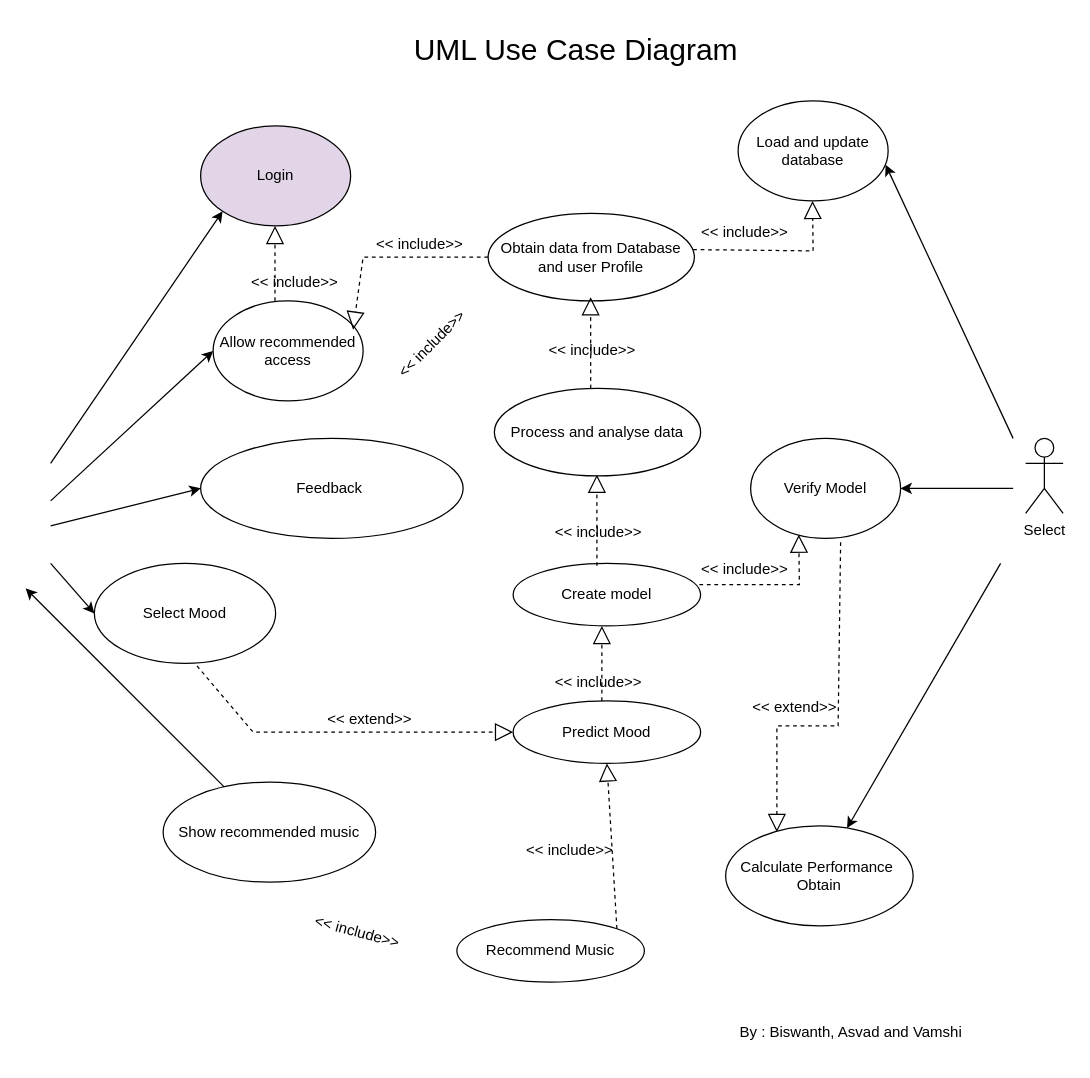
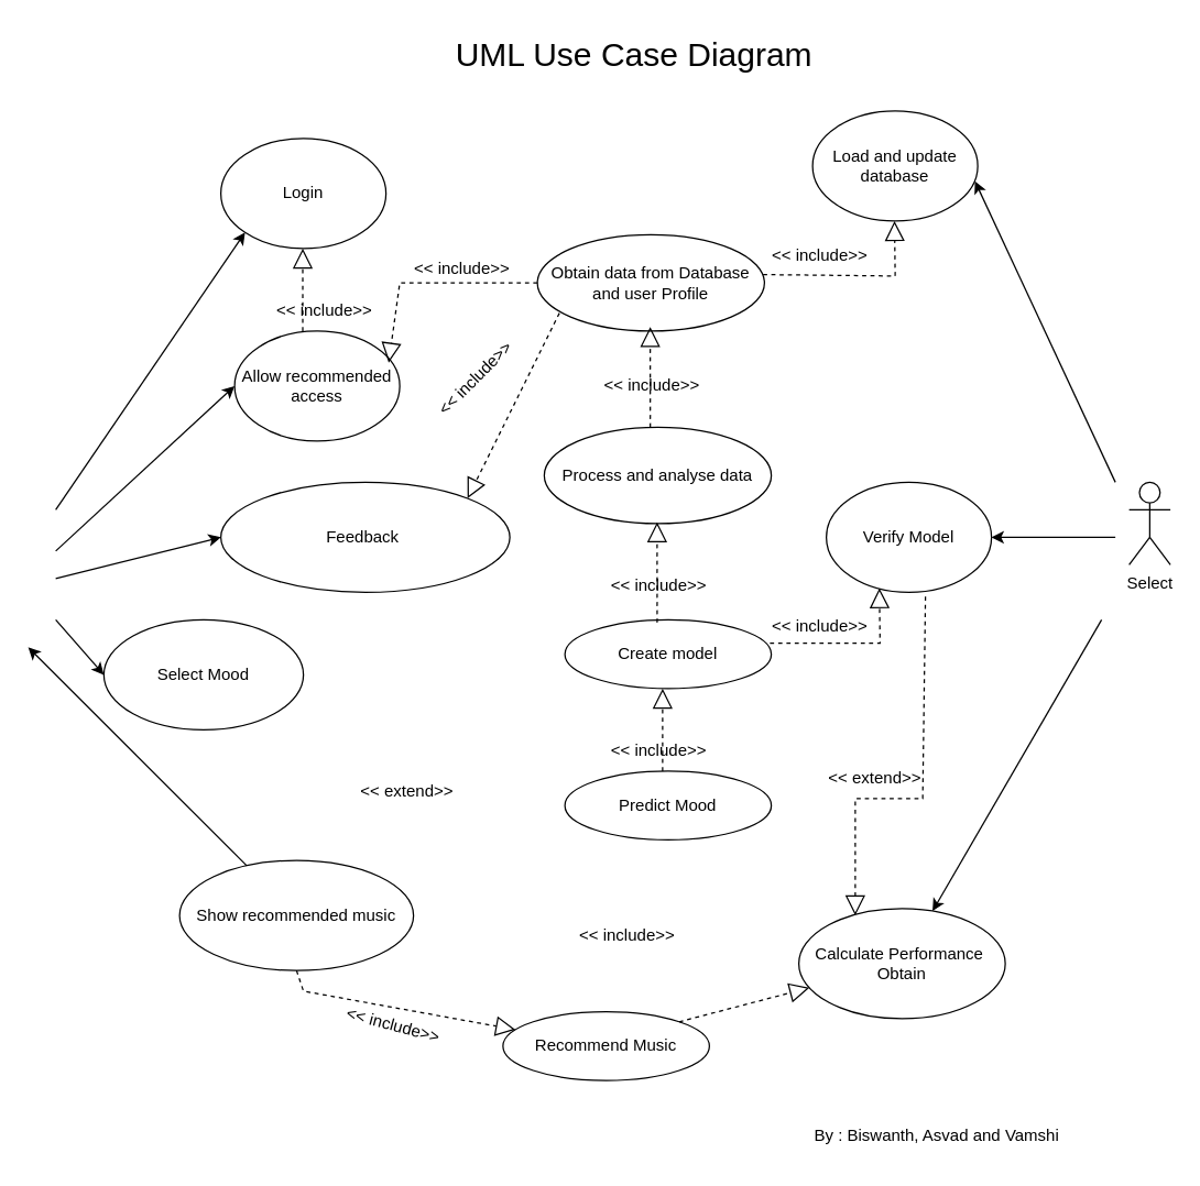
  <mxCell id="0" />
  <mxCell id="1" parent="0" />
  <mxCell id="2" value="Select" style="shape=umlActor;verticalLabelPosition=bottom;verticalAlign=top;html=1;outlineConnect=0;" parent="1" vertex="1"><mxGeometry x="820" y="350" width="30" height="60" as="geometry" /></mxCell>
- <mxCell id="3" value="Login" style="ellipse;whiteSpace=wrap;html=1;fillColor=#e1d5e7;" parent="1" vertex="1"><mxGeometry x="160" y="100" width="120" height="80" as="geometry" /></mxCell>
+ <mxCell id="3" value="Login" style="ellipse;whiteSpace=wrap;html=1;" parent="1" vertex="1"><mxGeometry x="160" y="100" width="120" height="80" as="geometry" /></mxCell>
  <mxCell id="4" value="Allow recommended access" style="ellipse;whiteSpace=wrap;html=1;" parent="1" vertex="1"><mxGeometry x="170" y="240" width="120" height="80" as="geometry" /></mxCell>
  <mxCell id="5" value="Show recommended music" style="ellipse;whiteSpace=wrap;html=1;" parent="1" vertex="1"><mxGeometry x="130" y="625" width="170" height="80" as="geometry" /></mxCell>
  <mxCell id="6" value="Feedback&amp;nbsp;" style="ellipse;whiteSpace=wrap;html=1;" parent="1" vertex="1"><mxGeometry x="160" y="350" width="210" height="80" as="geometry" /></mxCell>
  <mxCell id="7" value="Load and update database" style="ellipse;whiteSpace=wrap;html=1;" parent="1" vertex="1"><mxGeometry x="590" y="80" width="120" height="80" as="geometry" /></mxCell>
  <mxCell id="8" value="Verify Model" style="ellipse;whiteSpace=wrap;html=1;" parent="1" vertex="1"><mxGeometry x="600" y="350" width="120" height="80" as="geometry" /></mxCell>
  <mxCell id="9" value="Calculate Performance&amp;nbsp; Obtain" style="ellipse;whiteSpace=wrap;html=1;" parent="1" vertex="1"><mxGeometry x="580" y="660" width="150" height="80" as="geometry" /></mxCell>
  <mxCell id="10" value="&lt;font style=&quot;font-size: 24px;&quot;&gt;UML Use Case Diagram&lt;/font&gt;" style="text;html=1;align=center;verticalAlign=middle;resizable=0;points=[];autosize=1;strokeColor=none;fillColor=none;" parent="1" vertex="1"><mxGeometry x="320" y="20" width="280" height="40" as="geometry" /></mxCell>
  <mxCell id="11" value="By : Biswanth, Asvad and Vamshi" style="text;html=1;align=center;verticalAlign=middle;resizable=0;points=[];autosize=1;strokeColor=none;fillColor=none;" parent="1" vertex="1"><mxGeometry x="580" y="810" width="200" height="30" as="geometry" /></mxCell>
  <mxCell id="12" value="" style="endArrow=classic;html=1;rounded=0;entryX=0;entryY=1;entryDx=0;entryDy=0;" parent="1" target="3" edge="1"><mxGeometry width="50" height="50" relative="1" as="geometry"><mxPoint x="40" y="370" as="sourcePoint" /><mxPoint x="190" y="274" as="targetPoint" /></mxGeometry></mxCell>
  <mxCell id="13" value="" style="endArrow=classic;html=1;rounded=0;entryX=0;entryY=0.5;entryDx=0;entryDy=0;" parent="1" target="4" edge="1"><mxGeometry width="50" height="50" relative="1" as="geometry"><mxPoint x="40" y="400" as="sourcePoint" /><mxPoint x="168" y="280" as="targetPoint" /></mxGeometry></mxCell>
  <mxCell id="14" value="" style="endArrow=classic;html=1;rounded=0;" parent="1" edge="1" source="5"><mxGeometry width="50" height="50" relative="1" as="geometry"><mxPoint x="40" y="450" as="sourcePoint" /><mxPoint x="20" y="470" as="targetPoint" /></mxGeometry></mxCell>
  <mxCell id="15" value="" style="endArrow=classic;html=1;rounded=0;" parent="1" target="9" edge="1"><mxGeometry width="50" height="50" relative="1" as="geometry"><mxPoint x="800" y="450" as="sourcePoint" /><mxPoint x="630" y="490" as="targetPoint" /></mxGeometry></mxCell>
  <mxCell id="16" value="" style="endArrow=classic;html=1;rounded=0;entryX=1;entryY=0.5;entryDx=0;entryDy=0;" parent="1" target="8" edge="1"><mxGeometry width="50" height="50" relative="1" as="geometry"><mxPoint x="810" y="390" as="sourcePoint" /><mxPoint x="640" y="470" as="targetPoint" /></mxGeometry></mxCell>
  <mxCell id="17" value="" style="endArrow=classic;html=1;rounded=0;entryX=0.983;entryY=0.638;entryDx=0;entryDy=0;entryPerimeter=0;" parent="1" target="7" edge="1"><mxGeometry width="50" height="50" relative="1" as="geometry"><mxPoint x="810" y="350" as="sourcePoint" /><mxPoint x="680" y="198" as="targetPoint" /></mxGeometry></mxCell>
  <mxCell id="18" value="Select Mood" style="ellipse;whiteSpace=wrap;html=1;" vertex="1" parent="1"><mxGeometry x="75" y="450" width="145" height="80" as="geometry" /></mxCell>
  <mxCell id="19" value="" style="endArrow=classic;html=1;rounded=0;entryX=0;entryY=0.5;entryDx=0;entryDy=0;" edge="1" parent="1" target="18"><mxGeometry width="50" height="50" relative="1" as="geometry"><mxPoint x="40" y="450" as="sourcePoint" /><mxPoint x="160" y="350" as="targetPoint" /></mxGeometry></mxCell>
  <mxCell id="20" value="Recommend Music" style="ellipse;whiteSpace=wrap;html=1;" vertex="1" parent="1"><mxGeometry x="365" y="735" width="150" height="50" as="geometry" /></mxCell>
  <mxCell id="21" value="Predict Mood" style="ellipse;whiteSpace=wrap;html=1;" vertex="1" parent="1"><mxGeometry x="410" y="560" width="150" height="50" as="geometry" /></mxCell>
  <mxCell id="22" value="Create model" style="ellipse;whiteSpace=wrap;html=1;" vertex="1" parent="1"><mxGeometry x="410" y="450" width="150" height="50" as="geometry" /></mxCell>
  <mxCell id="23" value="Process and analyse data" style="ellipse;whiteSpace=wrap;html=1;" vertex="1" parent="1"><mxGeometry x="395" y="310" width="165" height="70" as="geometry" /></mxCell>
  <mxCell id="24" value="Obtain data from Database and user Profile" style="ellipse;whiteSpace=wrap;html=1;" vertex="1" parent="1"><mxGeometry x="390" y="170" width="165" height="70" as="geometry" /></mxCell>
  <mxCell id="25" value="" style="endArrow=classic;html=1;rounded=0;entryX=0;entryY=0.5;entryDx=0;entryDy=0;" edge="1" parent="1" target="6"><mxGeometry width="50" height="50" relative="1" as="geometry"><mxPoint x="40" y="420" as="sourcePoint" /><mxPoint x="120" y="660" as="targetPoint" /></mxGeometry></mxCell>
- <mxCell id="27" value="" style="endArrow=block;dashed=1;endFill=0;endSize=12;html=1;rounded=0;exitX=1;exitY=0;exitDx=0;exitDy=0;entryX=0.5;entryY=1;entryDx=0;entryDy=0;" edge="1" parent="1" source="20" target="21"><mxGeometry width="160" relative="1" as="geometry"><mxPoint x="350" y="610" as="sourcePoint" /><mxPoint x="516" y="685" as="targetPoint" /></mxGeometry></mxCell>
- <mxCell id="28" value="" style="endArrow=block;dashed=1;endFill=0;endSize=12;html=1;rounded=0;exitX=0.566;exitY=1.025;exitDx=0;exitDy=0;exitPerimeter=0;entryX=0;entryY=0.5;entryDx=0;entryDy=0;" edge="1" parent="1" source="18" target="21"><mxGeometry width="160" relative="1" as="geometry"><mxPoint x="249" y="500" as="sourcePoint" /><mxPoint x="415" y="575" as="targetPoint" /><Array as="points"><mxPoint x="202" y="585" /></Array></mxGeometry></mxCell>
+ <mxCell id="26" value="" style="endArrow=block;dashed=1;endFill=0;endSize=12;html=1;rounded=0;exitX=0.5;exitY=1;exitDx=0;exitDy=0;" edge="1" parent="1" source="5" target="20"><mxGeometry width="160" relative="1" as="geometry"><mxPoint x="220" y="680" as="sourcePoint" /><mxPoint x="340" y="710" as="targetPoint" /><Array as="points"><mxPoint x="220" y="720" /></Array></mxGeometry></mxCell>
+ <mxCell id="27" value="" style="endArrow=block;dashed=1;endFill=0;endSize=12;html=1;rounded=0;exitX=1;exitY=0;exitDx=0;exitDy=0;" edge="1" parent="1" source="20" target="9"><mxGeometry width="160" relative="1" as="geometry"><mxPoint x="350" y="610" as="sourcePoint" /><mxPoint x="516" y="685" as="targetPoint" /></mxGeometry></mxCell>
  <mxCell id="29" value="" style="endArrow=block;dashed=1;endFill=0;endSize=12;html=1;rounded=0;entryX=0.5;entryY=1;entryDx=0;entryDy=0;" edge="1" parent="1"><mxGeometry width="160" relative="1" as="geometry"><mxPoint x="481" y="560" as="sourcePoint" /><mxPoint x="481" y="500" as="targetPoint" /></mxGeometry></mxCell>
  <mxCell id="30" value="" style="endArrow=block;dashed=1;endFill=0;endSize=12;html=1;rounded=0;entryX=0.5;entryY=1;entryDx=0;entryDy=0;exitX=0.447;exitY=0.06;exitDx=0;exitDy=0;exitPerimeter=0;" edge="1" parent="1"><mxGeometry width="160" relative="1" as="geometry"><mxPoint x="477.05" y="452" as="sourcePoint" /><mxPoint x="477" y="379" as="targetPoint" /></mxGeometry></mxCell>
  <mxCell id="31" value="" style="endArrow=block;dashed=1;endFill=0;endSize=12;html=1;rounded=0;entryX=0.5;entryY=1;entryDx=0;entryDy=0;exitX=0.447;exitY=0.06;exitDx=0;exitDy=0;exitPerimeter=0;" edge="1" parent="1"><mxGeometry width="160" relative="1" as="geometry"><mxPoint x="472.05" y="310" as="sourcePoint" /><mxPoint x="472" y="237" as="targetPoint" /></mxGeometry></mxCell>
  <mxCell id="32" value="" style="endArrow=block;dashed=1;endFill=0;endSize=12;html=1;rounded=0;entryX=0.933;entryY=0.288;entryDx=0;entryDy=0;exitX=0;exitY=0.5;exitDx=0;exitDy=0;entryPerimeter=0;" edge="1" parent="1" source="24" target="4"><mxGeometry width="160" relative="1" as="geometry"><mxPoint x="290" y="160" as="sourcePoint" /><mxPoint x="330" y="310" as="targetPoint" /><Array as="points"><mxPoint x="290" y="205" /></Array></mxGeometry></mxCell>
  <mxCell id="33" value="" style="endArrow=block;dashed=1;endFill=0;endSize=12;html=1;rounded=0;entryX=0.5;entryY=1;entryDx=0;entryDy=0;exitX=0.994;exitY=0.414;exitDx=0;exitDy=0;exitPerimeter=0;" edge="1" parent="1" source="24"><mxGeometry width="160" relative="1" as="geometry"><mxPoint x="560" y="200" as="sourcePoint" /><mxPoint x="649.5" y="160" as="targetPoint" /><Array as="points"><mxPoint x="650" y="200" /></Array></mxGeometry></mxCell>
  <mxCell id="34" value="" style="endArrow=block;dashed=1;endFill=0;endSize=12;html=1;rounded=0;entryX=0.5;entryY=1;entryDx=0;entryDy=0;" edge="1" parent="1"><mxGeometry width="160" relative="1" as="geometry"><mxPoint x="559" y="467" as="sourcePoint" /><mxPoint x="638.5" y="427" as="targetPoint" /><Array as="points"><mxPoint x="639" y="467" /></Array></mxGeometry></mxCell>
  <mxCell id="35" value="" style="endArrow=block;dashed=1;endFill=0;endSize=12;html=1;rounded=0;exitX=0.6;exitY=1.038;exitDx=0;exitDy=0;exitPerimeter=0;" edge="1" parent="1" source="8"><mxGeometry width="160" relative="1" as="geometry"><mxPoint x="650" y="490" as="sourcePoint" /><mxPoint x="621" y="665" as="targetPoint" /><Array as="points"><mxPoint x="670" y="580" /><mxPoint x="621" y="580" /></Array></mxGeometry></mxCell>
+ <mxCell id="36" value="" style="endArrow=block;dashed=1;endFill=0;endSize=12;html=1;rounded=0;entryX=1;entryY=0;entryDx=0;entryDy=0;exitX=0.097;exitY=0.814;exitDx=0;exitDy=0;exitPerimeter=0;" edge="1" parent="1" source="24" target="6"><mxGeometry width="160" relative="1" as="geometry"><mxPoint x="395" y="270" as="sourcePoint" /><mxPoint x="296" y="338" as="targetPoint" /></mxGeometry></mxCell>
  <mxCell id="37" value="" style="endArrow=block;dashed=1;endFill=0;endSize=12;html=1;rounded=0;entryX=0.5;entryY=1;entryDx=0;entryDy=0;" edge="1" parent="1"><mxGeometry width="160" relative="1" as="geometry"><mxPoint x="219.5" y="240" as="sourcePoint" /><mxPoint x="219.5" y="180" as="targetPoint" /></mxGeometry></mxCell>
  <mxCell id="38" value="&amp;lt;&amp;lt; extend&amp;gt;&amp;gt;" style="text;html=1;align=center;verticalAlign=middle;resizable=0;points=[];autosize=1;strokeColor=none;fillColor=none;" vertex="1" parent="1"><mxGeometry x="250" y="560" width="90" height="30" as="geometry" /></mxCell>
  <mxCell id="39" value="&amp;lt;&amp;lt; include&amp;gt;&amp;gt;" style="text;html=1;align=center;verticalAlign=middle;resizable=0;points=[];autosize=1;strokeColor=none;fillColor=none;" vertex="1" parent="1"><mxGeometry x="432.5" y="530" width="90" height="30" as="geometry" /></mxCell>
  <mxCell id="40" value="&amp;lt;&amp;lt; include&amp;gt;&amp;gt;" style="text;html=1;align=center;verticalAlign=middle;resizable=0;points=[];autosize=1;strokeColor=none;fillColor=none;" vertex="1" parent="1"><mxGeometry x="432.5" y="410" width="90" height="30" as="geometry" /></mxCell>
  <mxCell id="41" value="&amp;lt;&amp;lt; include&amp;gt;&amp;gt;" style="text;html=1;align=center;verticalAlign=middle;resizable=0;points=[];autosize=1;strokeColor=none;fillColor=none;" vertex="1" parent="1"><mxGeometry x="427.5" y="265" width="90" height="30" as="geometry" /></mxCell>
  <mxCell id="42" value="&amp;lt;&amp;lt; include&amp;gt;&amp;gt;" style="text;html=1;align=center;verticalAlign=middle;resizable=0;points=[];autosize=1;strokeColor=none;fillColor=none;" vertex="1" parent="1"><mxGeometry x="550" y="440" width="90" height="30" as="geometry" /></mxCell>
  <mxCell id="43" value="&amp;lt;&amp;lt; extend&amp;gt;&amp;gt;" style="text;html=1;align=center;verticalAlign=middle;resizable=0;points=[];autosize=1;strokeColor=none;fillColor=none;" vertex="1" parent="1"><mxGeometry x="590" y="550" width="90" height="30" as="geometry" /></mxCell>
  <mxCell id="44" value="&amp;lt;&amp;lt; include&amp;gt;&amp;gt;" style="text;html=1;align=center;verticalAlign=middle;resizable=0;points=[];autosize=1;strokeColor=none;fillColor=none;" vertex="1" parent="1"><mxGeometry x="410" y="665" width="90" height="30" as="geometry" /></mxCell>
  <mxCell id="45" value="&amp;lt;&amp;lt; include&amp;gt;&amp;gt;" style="text;html=1;align=center;verticalAlign=middle;resizable=0;points=[];autosize=1;strokeColor=none;fillColor=none;rotation=15;" vertex="1" parent="1"><mxGeometry x="240" y="730" width="90" height="30" as="geometry" /></mxCell>
  <mxCell id="46" value="&amp;lt;&amp;lt; include&amp;gt;&amp;gt;" style="text;html=1;align=center;verticalAlign=middle;resizable=0;points=[];autosize=1;strokeColor=none;fillColor=none;rotation=-45;" vertex="1" parent="1"><mxGeometry x="300" y="260" width="90" height="30" as="geometry" /></mxCell>
  <mxCell id="47" value="&amp;lt;&amp;lt; include&amp;gt;&amp;gt;" style="text;html=1;align=center;verticalAlign=middle;resizable=0;points=[];autosize=1;strokeColor=none;fillColor=none;rotation=0;" vertex="1" parent="1"><mxGeometry x="290" y="180" width="90" height="30" as="geometry" /></mxCell>
  <mxCell id="48" value="&amp;lt;&amp;lt; include&amp;gt;&amp;gt;" style="text;html=1;align=center;verticalAlign=middle;resizable=0;points=[];autosize=1;strokeColor=none;fillColor=none;rotation=0;" vertex="1" parent="1"><mxGeometry x="550" y="170" width="90" height="30" as="geometry" /></mxCell>
  <mxCell id="49" value="&amp;lt;&amp;lt; include&amp;gt;&amp;gt;" style="text;html=1;align=center;verticalAlign=middle;resizable=0;points=[];autosize=1;strokeColor=none;fillColor=none;rotation=0;" vertex="1" parent="1"><mxGeometry x="190" y="210" width="90" height="30" as="geometry" /></mxCell>
